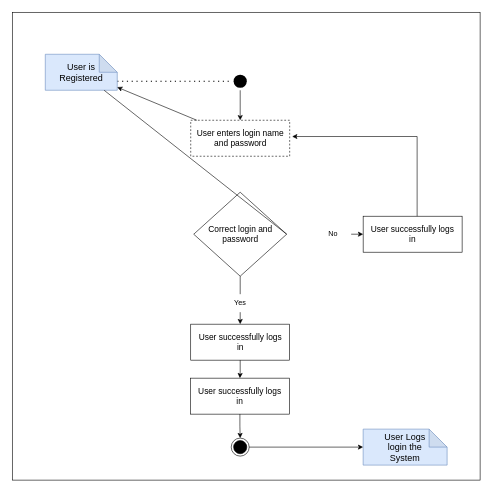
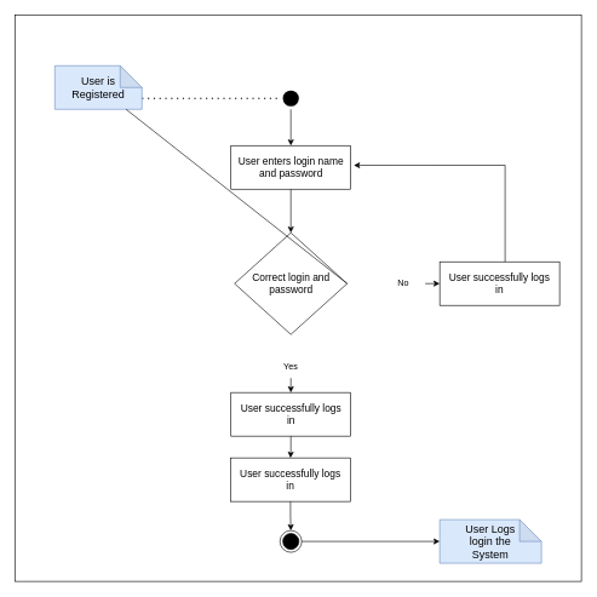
  <mxCell id="0" />
  <mxCell id="1" parent="0" />
  <mxCell id="2" value="" style="whiteSpace=wrap;html=1;aspect=fixed;fillColor=none;" vertex="1" parent="1"><mxGeometry x="20" y="20" width="780" height="780" as="geometry" /></mxCell>
  <mxCell id="3" style="edgeStyle=none;rounded=0;orthogonalLoop=1;jettySize=auto;html=1;" edge="1" parent="1" source="4" target="8"><mxGeometry relative="1" as="geometry" /></mxCell>
  <mxCell id="4" value="" style="ellipse;html=1;shape=endState;fillColor=#000000;strokeColor=none;" vertex="1" parent="1"><mxGeometry x="385" y="120" width="30" height="30" as="geometry" /></mxCell>
  <mxCell id="5" value="" style="endArrow=none;dashed=1;html=1;dashPattern=1 3;strokeWidth=2;rounded=0;entryX=0;entryY=0.5;entryDx=0;entryDy=0;exitX=0;exitY=0;exitDx=120;exitDy=45;exitPerimeter=0;" edge="1" parent="1" source="6" target="4"><mxGeometry width="50" height="50" relative="1" as="geometry"><mxPoint x="225" y="170" as="sourcePoint" /><mxPoint x="275" y="120" as="targetPoint" /><Array as="points" /></mxGeometry></mxCell>
  <mxCell id="6" value="&lt;font style=&quot;font-size: 15px&quot;&gt;User is &lt;br&gt;Registered&lt;/font&gt;" style="shape=note;whiteSpace=wrap;html=1;backgroundOutline=1;darkOpacity=0.05;fillColor=#dae8fc;strokeColor=#6c8ebf;" vertex="1" parent="1"><mxGeometry x="75" y="90" width="120" height="60" as="geometry" /></mxCell>
- <mxCell id="7" style="edgeStyle=none;rounded=0;orthogonalLoop=1;jettySize=auto;html=1;" edge="1" parent="1" source="8" target="6"><mxGeometry relative="1" as="geometry" /></mxCell>
- <mxCell id="8" value="&lt;font style=&quot;font-size: 14px&quot;&gt;User enters login name and password&lt;/font&gt;" style="rounded=0;whiteSpace=wrap;html=1;fillColor=none;dashed=1;" vertex="1" parent="1"><mxGeometry x="317.5" y="200" width="165" height="60" as="geometry" /></mxCell>
+ <mxCell id="7" style="edgeStyle=none;rounded=0;orthogonalLoop=1;jettySize=auto;html=1;entryX=0.5;entryY=0;entryDx=0;entryDy=0;" edge="1" parent="1" source="8" target="13"><mxGeometry relative="1" as="geometry" /></mxCell>
+ <mxCell id="8" value="&lt;font style=&quot;font-size: 14px&quot;&gt;User enters login name and password&lt;/font&gt;" style="rounded=0;whiteSpace=wrap;html=1;fillColor=none;" vertex="1" parent="1"><mxGeometry x="317.5" y="200" width="165" height="60" as="geometry" /></mxCell>
  <mxCell id="9" style="edgeStyle=orthogonalEdgeStyle;rounded=0;orthogonalLoop=1;jettySize=auto;html=1;endArrow=classic;endFill=1;" edge="1" parent="1" source="10" target="21"><mxGeometry relative="1" as="geometry" /></mxCell>
  <mxCell id="10" value="&lt;font style=&quot;font-size: 14px&quot;&gt;User successfully logs &lt;br&gt;in&lt;/font&gt;" style="rounded=0;whiteSpace=wrap;html=1;fillColor=none;" vertex="1" parent="1"><mxGeometry x="317.5" y="540" width="165" height="60" as="geometry" /></mxCell>
- <mxCell id="11" style="edgeStyle=none;rounded=0;orthogonalLoop=1;jettySize=auto;html=1;entryX=0.5;entryY=0;entryDx=0;entryDy=0;endArrow=none;endFill=0;" edge="1" parent="1" source="13" target="15"><mxGeometry relative="1" as="geometry" /></mxCell>
  <mxCell id="12" style="edgeStyle=none;rounded=0;orthogonalLoop=1;jettySize=auto;html=1;exitX=1;exitY=0.5;exitDx=0;exitDy=0;endArrow=none;endFill=0;" edge="1" parent="1" source="13" target="6"><mxGeometry relative="1" as="geometry" /></mxCell>
  <mxCell id="13" value="&lt;font style=&quot;font-size: 14px&quot;&gt;Correct login and password&lt;/font&gt;" style="rhombus;whiteSpace=wrap;html=1;fillColor=none;" vertex="1" parent="1"><mxGeometry x="322.5" y="320" width="155" height="140" as="geometry" /></mxCell>
  <mxCell id="14" style="edgeStyle=none;rounded=0;orthogonalLoop=1;jettySize=auto;html=1;exitX=0.5;exitY=1;exitDx=0;exitDy=0;entryX=0.5;entryY=0;entryDx=0;entryDy=0;" edge="1" parent="1" source="15" target="10"><mxGeometry relative="1" as="geometry" /></mxCell>
  <mxCell id="15" value="Yes" style="text;html=1;strokeColor=none;fillColor=none;align=center;verticalAlign=middle;whiteSpace=wrap;rounded=0;" vertex="1" parent="1"><mxGeometry x="370" y="490" width="60" height="30" as="geometry" /></mxCell>
  <mxCell id="16" style="edgeStyle=none;rounded=0;orthogonalLoop=1;jettySize=auto;html=1;entryX=0;entryY=0.5;entryDx=0;entryDy=0;endArrow=classic;endFill=1;" edge="1" parent="1" source="17" target="19"><mxGeometry relative="1" as="geometry" /></mxCell>
  <mxCell id="17" value="No" style="text;html=1;strokeColor=none;fillColor=none;align=center;verticalAlign=middle;whiteSpace=wrap;rounded=0;" vertex="1" parent="1"><mxGeometry x="525" y="375" width="60" height="30" as="geometry" /></mxCell>
  <mxCell id="18" style="edgeStyle=orthogonalEdgeStyle;rounded=0;orthogonalLoop=1;jettySize=auto;html=1;entryX=1.025;entryY=0.452;entryDx=0;entryDy=0;entryPerimeter=0;endArrow=classic;endFill=1;" edge="1" parent="1" source="19" target="8"><mxGeometry relative="1" as="geometry"><Array as="points"><mxPoint x="695" y="227" /></Array></mxGeometry></mxCell>
  <mxCell id="19" value="&lt;font style=&quot;font-size: 14px&quot;&gt;User successfully logs &lt;br&gt;in&lt;/font&gt;" style="rounded=0;whiteSpace=wrap;html=1;fillColor=none;" vertex="1" parent="1"><mxGeometry x="605" y="360" width="165" height="60" as="geometry" /></mxCell>
  <mxCell id="20" style="edgeStyle=orthogonalEdgeStyle;rounded=0;orthogonalLoop=1;jettySize=auto;html=1;entryX=0.5;entryY=0;entryDx=0;entryDy=0;endArrow=classic;endFill=1;" edge="1" parent="1" source="21" target="23"><mxGeometry relative="1" as="geometry" /></mxCell>
  <mxCell id="21" value="&lt;font style=&quot;font-size: 14px&quot;&gt;User successfully logs &lt;br&gt;in&lt;/font&gt;" style="rounded=0;whiteSpace=wrap;html=1;fillColor=none;" vertex="1" parent="1"><mxGeometry x="317" y="630" width="165" height="60" as="geometry" /></mxCell>
  <mxCell id="22" style="edgeStyle=orthogonalEdgeStyle;rounded=0;orthogonalLoop=1;jettySize=auto;html=1;entryX=0;entryY=0.5;entryDx=0;entryDy=0;entryPerimeter=0;endArrow=classic;endFill=1;" edge="1" parent="1" source="23" target="24"><mxGeometry relative="1" as="geometry" /></mxCell>
  <mxCell id="23" value="" style="ellipse;html=1;shape=endState;fillColor=#000000;strokeColor=default;" vertex="1" parent="1"><mxGeometry x="385" y="730" width="30" height="30" as="geometry" /></mxCell>
  <mxCell id="24" value="&lt;font style=&quot;font-size: 15px&quot;&gt;User Logs &lt;br&gt;login the&lt;br&gt;System&lt;br&gt;&lt;/font&gt;" style="shape=note;whiteSpace=wrap;html=1;backgroundOutline=1;darkOpacity=0.05;fillColor=#dae8fc;strokeColor=#6c8ebf;" vertex="1" parent="1"><mxGeometry x="605" y="715" width="140" height="60" as="geometry" /></mxCell>
